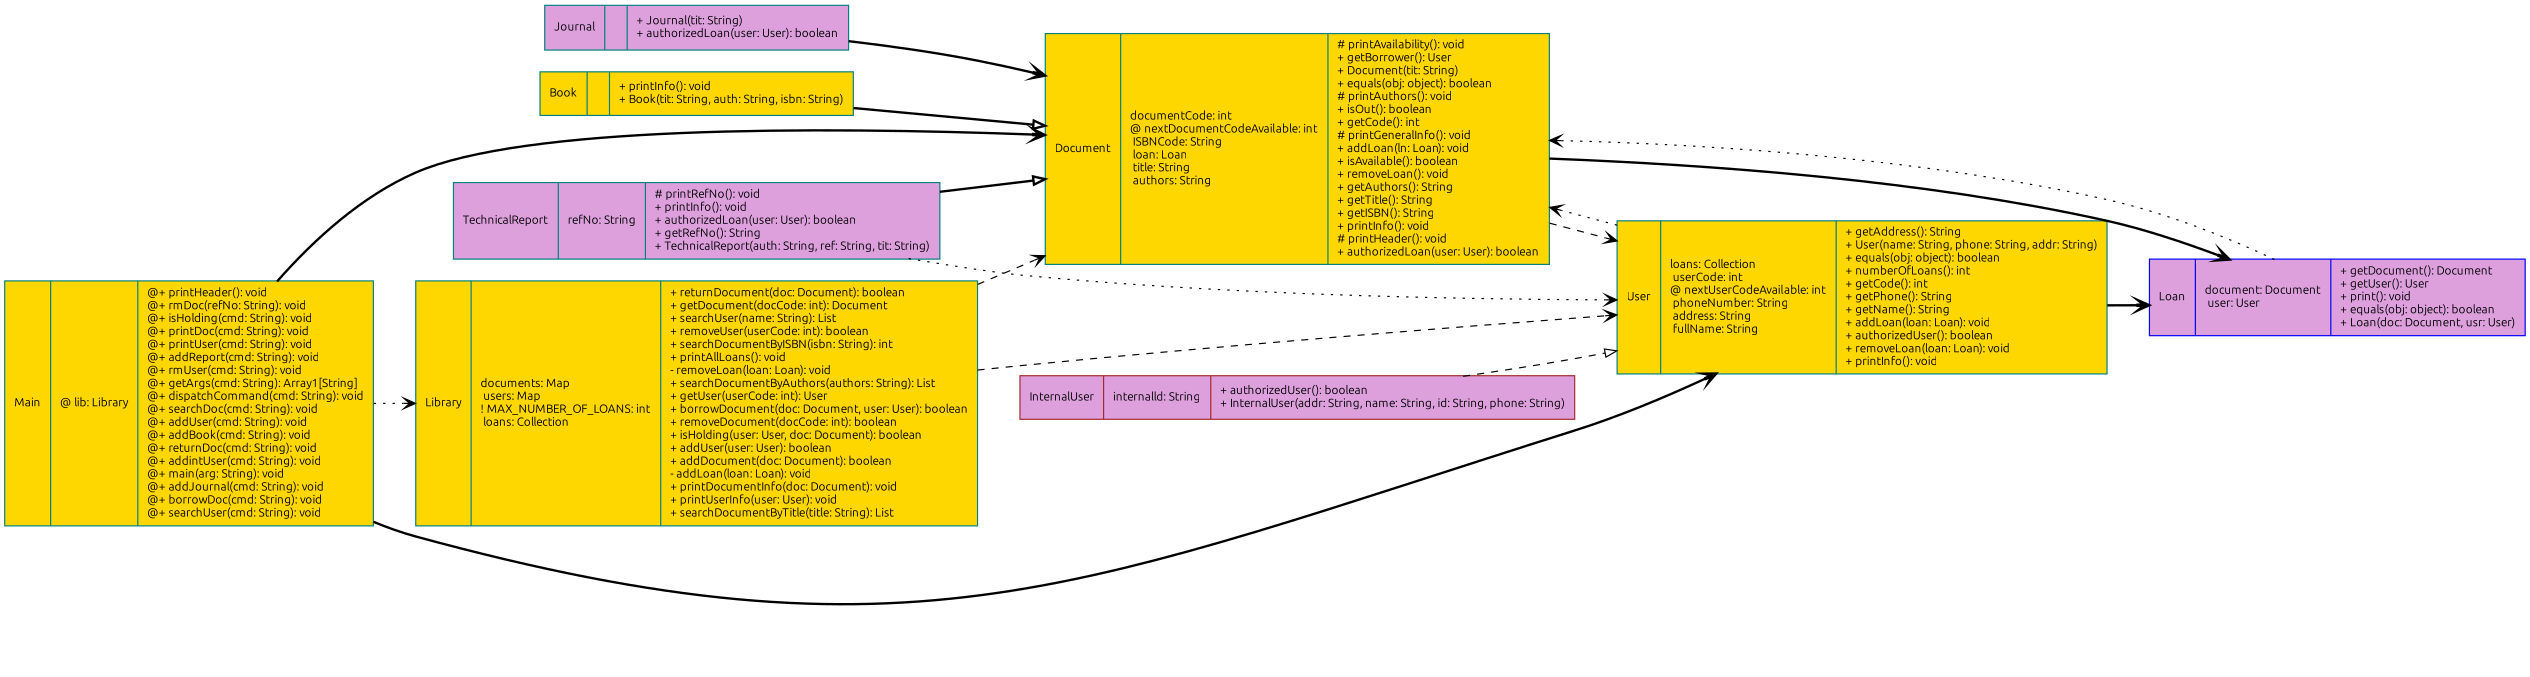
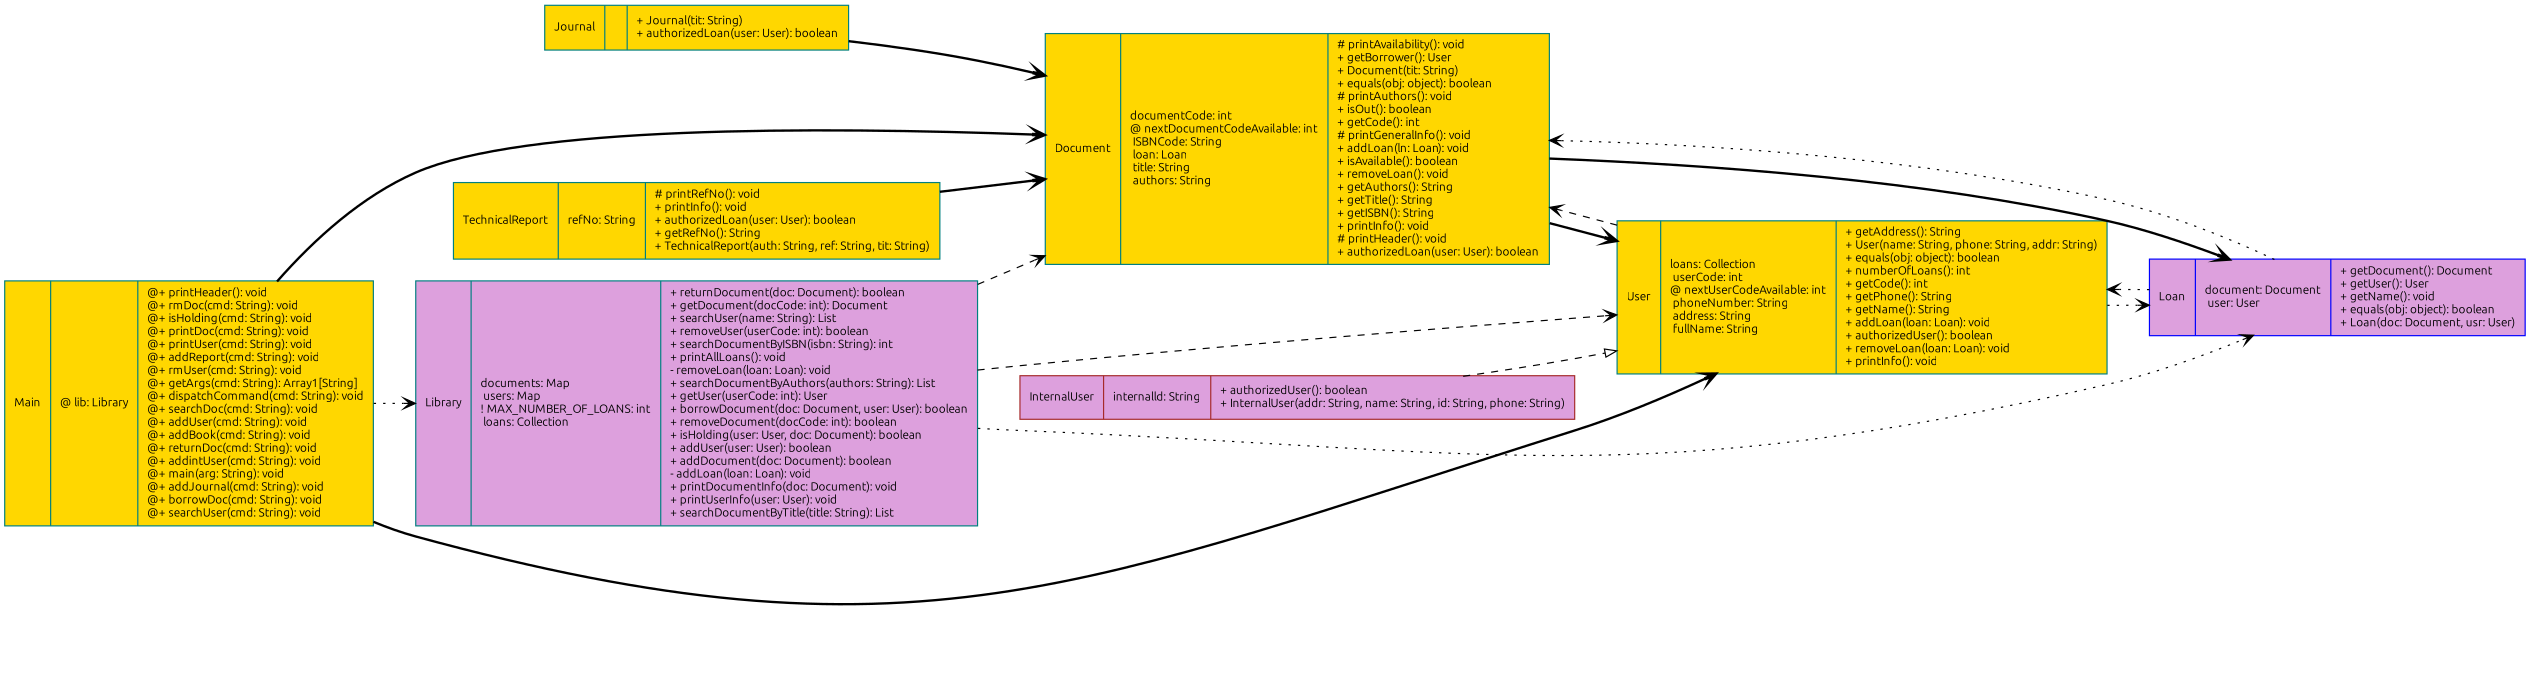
  digraph {
    fontname=Ubuntu
    fontsize=10
    rankdir=LR
    node [color=teal fillcolor=gold fontname=Ubuntu fontsize=10 shape=record style=filled]
    edge [arrowhead=open fontname=Ubuntu fontsize=10 style=bold]
-   n1 [fillcolor=plum label="{TechnicalReport| refNo: String\l|# printRefNo(): void\l+ printInfo(): void\l+ authorizedLoan(user: User): boolean\l+ getRefNo(): String\l+ TechnicalReport(auth: String, ref: String, tit: String)\l}"]
+   n1 [label="{TechnicalReport| refNo: String\l|# printRefNo(): void\l+ printInfo(): void\l+ authorizedLoan(user: User): boolean\l+ getRefNo(): String\l+ TechnicalReport(auth: String, ref: String, tit: String)\l}"]
    n2 [label="{Document| documentCode: int\l@ nextDocumentCodeAvailable: int\l ISBNCode: String\l loan: Loan\l title: String\l authors: String\l|# printAvailability(): void\l+ getBorrower(): User\l+ Document(tit: String)\l+ equals(obj: object): boolean\l# printAuthors(): void\l+ isOut(): boolean\l+ getCode(): int\l# printGeneralInfo(): void\l+ addLoan(ln: Loan): void\l+ isAvailable(): boolean\l+ removeLoan(): void\l+ getAuthors(): String\l+ getTitle(): String\l+ getISBN(): String\l+ printInfo(): void\l# printHeader(): void\l+ authorizedLoan(user: User): boolean\l}"]
    n3 [label="{User| loans: Collection\l userCode: int\l@ nextUserCodeAvailable: int\l phoneNumber: String\l address: String\l fullName: String\l|+ getAddress(): String\l+ User(name: String, phone: String, addr: String)\l+ equals(obj: object): boolean\l+ numberOfLoans(): int\l+ getCode(): int\l+ getPhone(): String\l+ getName(): String\l+ addLoan(loan: Loan): void\l+ authorizedUser(): boolean\l+ removeLoan(loan: Loan): void\l+ printInfo(): void\l}"]
-   n4 [color=blue fillcolor=plum label="{Loan| document: Document\l user: User\l|+ getDocument(): Document\l+ getUser(): User\l+ print(): void\l+ equals(obj: object): boolean\l+ Loan(doc: Document, usr: User)\l}"]
+   n4 [color=blue fillcolor=plum label="{Loan| document: Document\l user: User\l|+ getDocument(): Document\l+ getUser(): User\l+ getName(): void\l+ equals(obj: object): boolean\l+ Loan(doc: Document, usr: User)\l}"]
    n5 [color=brown fillcolor=plum label="{InternalUser| internalld: String\l|+ authorizedUser(): boolean\l+ InternalUser(addr: String, name: String, id: String, phone: String)\l}"]
-   n6 [fillcolor=plum label="{Journal||+ Journal(tit: String)\l+ authorizedLoan(user: User): boolean\l}"]
-   n7 [label="{Book||+ printInfo(): void\l+ Book(tit: String, auth: String, isbn: String)\l}"]
-   n8 [label="{Main|@ lib: Library\l|@+ printHeader(): void\l@+ rmDoc(refNo: String): void\l@+ isHolding(cmd: String): void\l@+ printDoc(cmd: String): void\l@+ printUser(cmd: String): void\l@+ addReport(cmd: String): void\l@+ rmUser(cmd: String): void\l@+ getArgs(cmd: String): Array1[String]\l@+ dispatchCommand(cmd: String): void\l@+ searchDoc(cmd: String): void\l@+ addUser(cmd: String): void\l@+ addBook(cmd: String): void\l@+ returnDoc(cmd: String): void\l@+ addintUser(cmd: String): void\l@+ main(arg: String): void\l@+ addJournal(cmd: String): void\l@+ borrowDoc(cmd: String): void\l@+ searchUser(cmd: String): void\l}"]
-   n9 [label="{Library| documents: Map\l users: Map\l! MAX_NUMBER_OF_LOANS: int\l loans: Collection\l|+ returnDocument(doc: Document): boolean\l+ getDocument(docCode: int): Document\l+ searchUser(name: String): List\l+ removeUser(userCode: int): boolean\l+ searchDocumentByISBN(isbn: String): int\l+ printAllLoans(): void\l- removeLoan(loan: Loan): void\l+ searchDocumentByAuthors(authors: String): List\l+ getUser(userCode: int): User\l+ borrowDocument(doc: Document, user: User): boolean\l+ removeDocument(docCode: int): boolean\l+ isHolding(user: User, doc: Document): boolean\l+ addUser(user: User): boolean\l+ addDocument(doc: Document): boolean\l- addLoan(loan: Loan): void\l+ printDocumentInfo(doc: Document): void\l+ printUserInfo(user: User): void\l+ searchDocumentByTitle(title: String): List\l}"]
-   n1 -> n2 [arrowhead=empty]
-   n2 -> n3 [style=dashed]
+   n6 [label="{Journal||+ Journal(tit: String)\l+ authorizedLoan(user: User): boolean\l}"]
+   n8 [label="{Main|@ lib: Library\l|@+ printHeader(): void\l@+ rmDoc(cmd: String): void\l@+ isHolding(cmd: String): void\l@+ printDoc(cmd: String): void\l@+ printUser(cmd: String): void\l@+ addReport(cmd: String): void\l@+ rmUser(cmd: String): void\l@+ getArgs(cmd: String): Array1[String]\l@+ dispatchCommand(cmd: String): void\l@+ searchDoc(cmd: String): void\l@+ addUser(cmd: String): void\l@+ addBook(cmd: String): void\l@+ returnDoc(cmd: String): void\l@+ addintUser(cmd: String): void\l@+ main(arg: String): void\l@+ addJournal(cmd: String): void\l@+ borrowDoc(cmd: String): void\l@+ searchUser(cmd: String): void\l}"]
+   n9 [fillcolor=plum label="{Library| documents: Map\l users: Map\l! MAX_NUMBER_OF_LOANS: int\l loans: Collection\l|+ returnDocument(doc: Document): boolean\l+ getDocument(docCode: int): Document\l+ searchUser(name: String): List\l+ removeUser(userCode: int): boolean\l+ searchDocumentByISBN(isbn: String): int\l+ printAllLoans(): void\l- removeLoan(loan: Loan): void\l+ searchDocumentByAuthors(authors: String): List\l+ getUser(userCode: int): User\l+ borrowDocument(doc: Document, user: User): boolean\l+ removeDocument(docCode: int): boolean\l+ isHolding(user: User, doc: Document): boolean\l+ addUser(user: User): boolean\l+ addDocument(doc: Document): boolean\l- addLoan(loan: Loan): void\l+ printDocumentInfo(doc: Document): void\l+ printUserInfo(user: User): void\l+ searchDocumentByTitle(title: String): List\l}"]
+   n1 -> n2
+   n2 -> n3
    n2 -> n4
-   n3 -> n2 [style=dotted]
-   n3 -> n4
+   n3 -> n2 [style=dashed]
+   n3 -> n4 [style=dotted]
    n4 -> n2 [style=dotted]
-   n1 -> n3 [style=dotted]
+   n4 -> n3 [style=dotted]
    n5 -> n3 [arrowhead=empty style=dashed]
    n6 -> n2
-   n7 -> n2 [arrowhead=empty]
    n8 -> n2
    n8 -> n3
    n8 -> n9 [style=dotted]
    n9 -> n2 [style=dashed]
    n9 -> n3 [style=dashed]
+   n9 -> n4 [style=dotted]
  }
